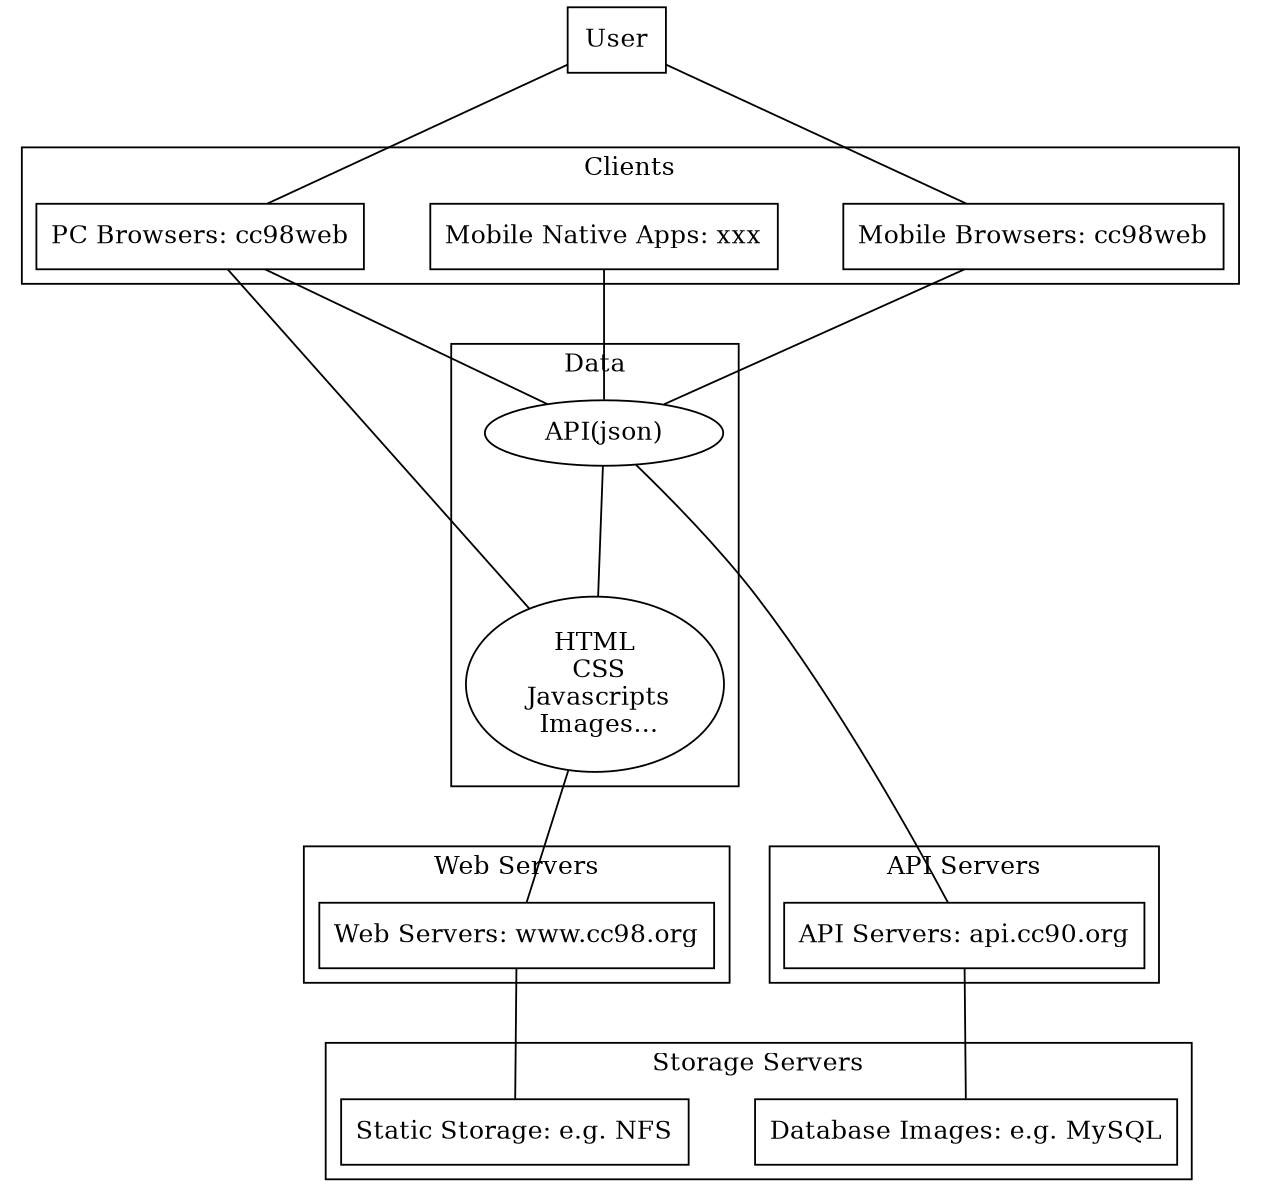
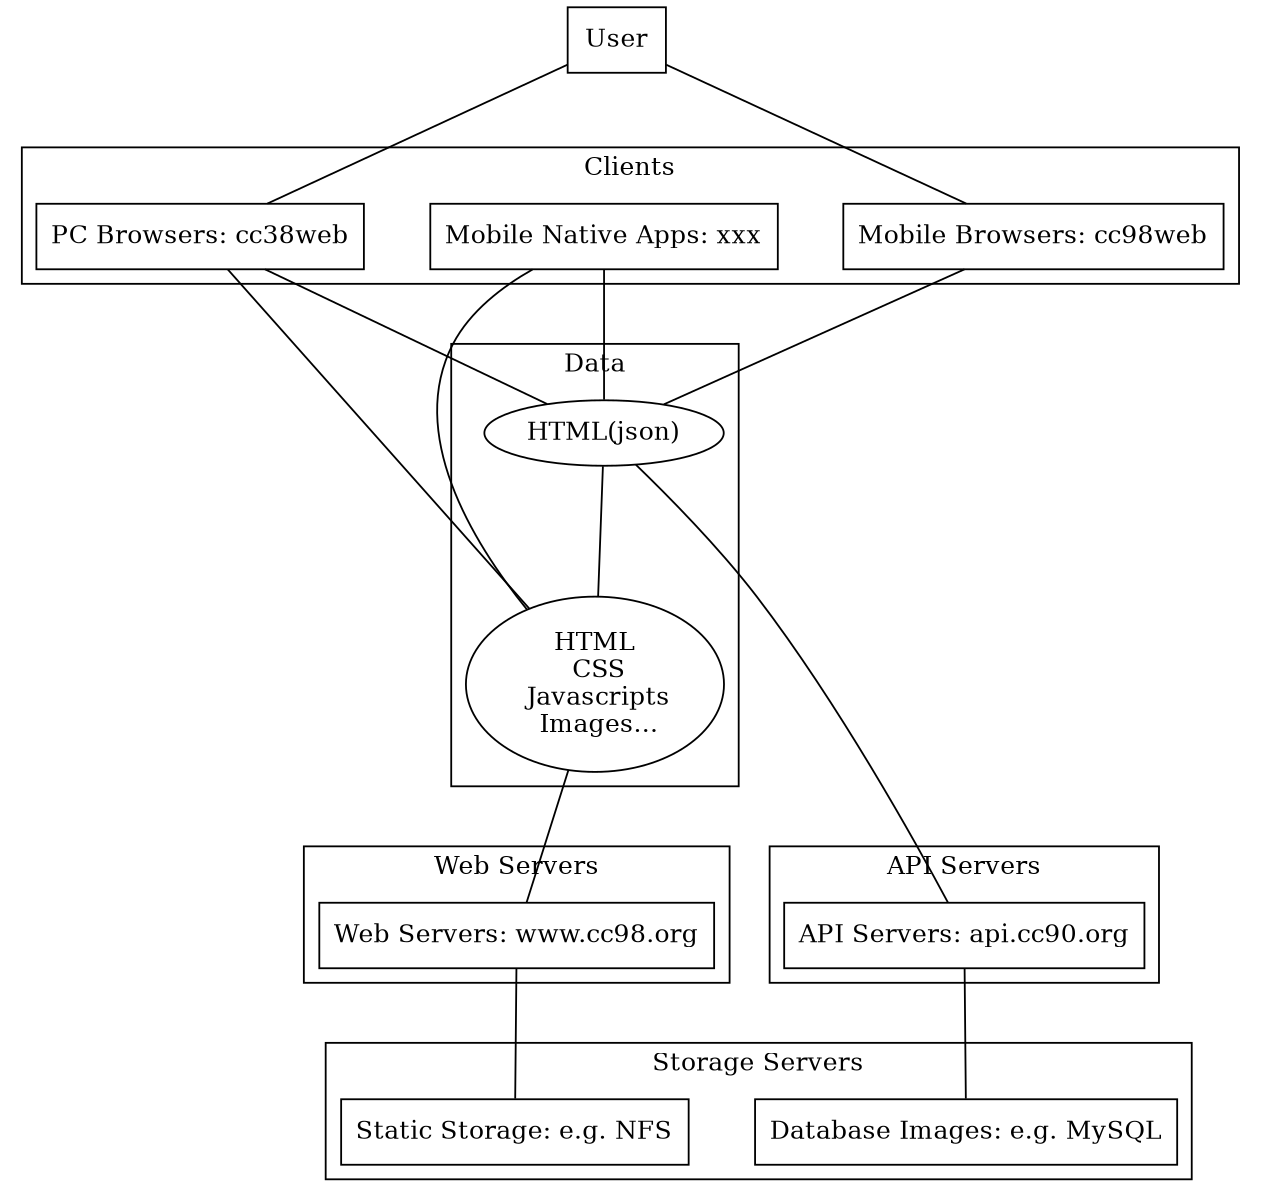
  strict graph {
    nodesep=0.5
    ranksep=1
    node [shape=box]
-   n1 [label="PC Browsers: cc98web"]
+   n1 [label="PC Browsers: cc38web"]
    n2 [label="Mobile Browsers: cc98web"]
    n3 [label="Mobile Native Apps: xxx"]
    n4 [label="Web Servers: www.cc98.org"]
-   n5 [label="API(json)" shape=ellipse]
+   n5 [label="HTML(json)" shape=ellipse]
    n6 [label="HTML\n CSS\n Javascripts\n Images..." shape=ellipse]
    n7 [label="API Servers: api.cc90.org"]
    n8 [label="Static Storage: e.g. NFS"]
    n9 [label="Database Images: e.g. MySQL"]
    n10 [label=User]
    subgraph cluster_1 {
      label=Clients
      n1
      n2
      n3
    }
    subgraph cluster_2 {
      label="Web Servers"
      n4
    }
    subgraph cluster_3 {
      label=Data
      n5
      n6
    }
    subgraph cluster_4 {
      label="API Servers"
      n7
    }
    subgraph cluster_5 {
      label="Storage Servers"
      n8
      n9
    }
    n1 -- n5
    n1 -- n6
    n2 -- n5
    n3 -- n5
+   n3 -- n6
    n4 -- n8
    n5 -- n6
    n5 -- n7
    n6 -- n4
    n7 -- n9
    n10 -- n1
    n10 -- n2
  }
